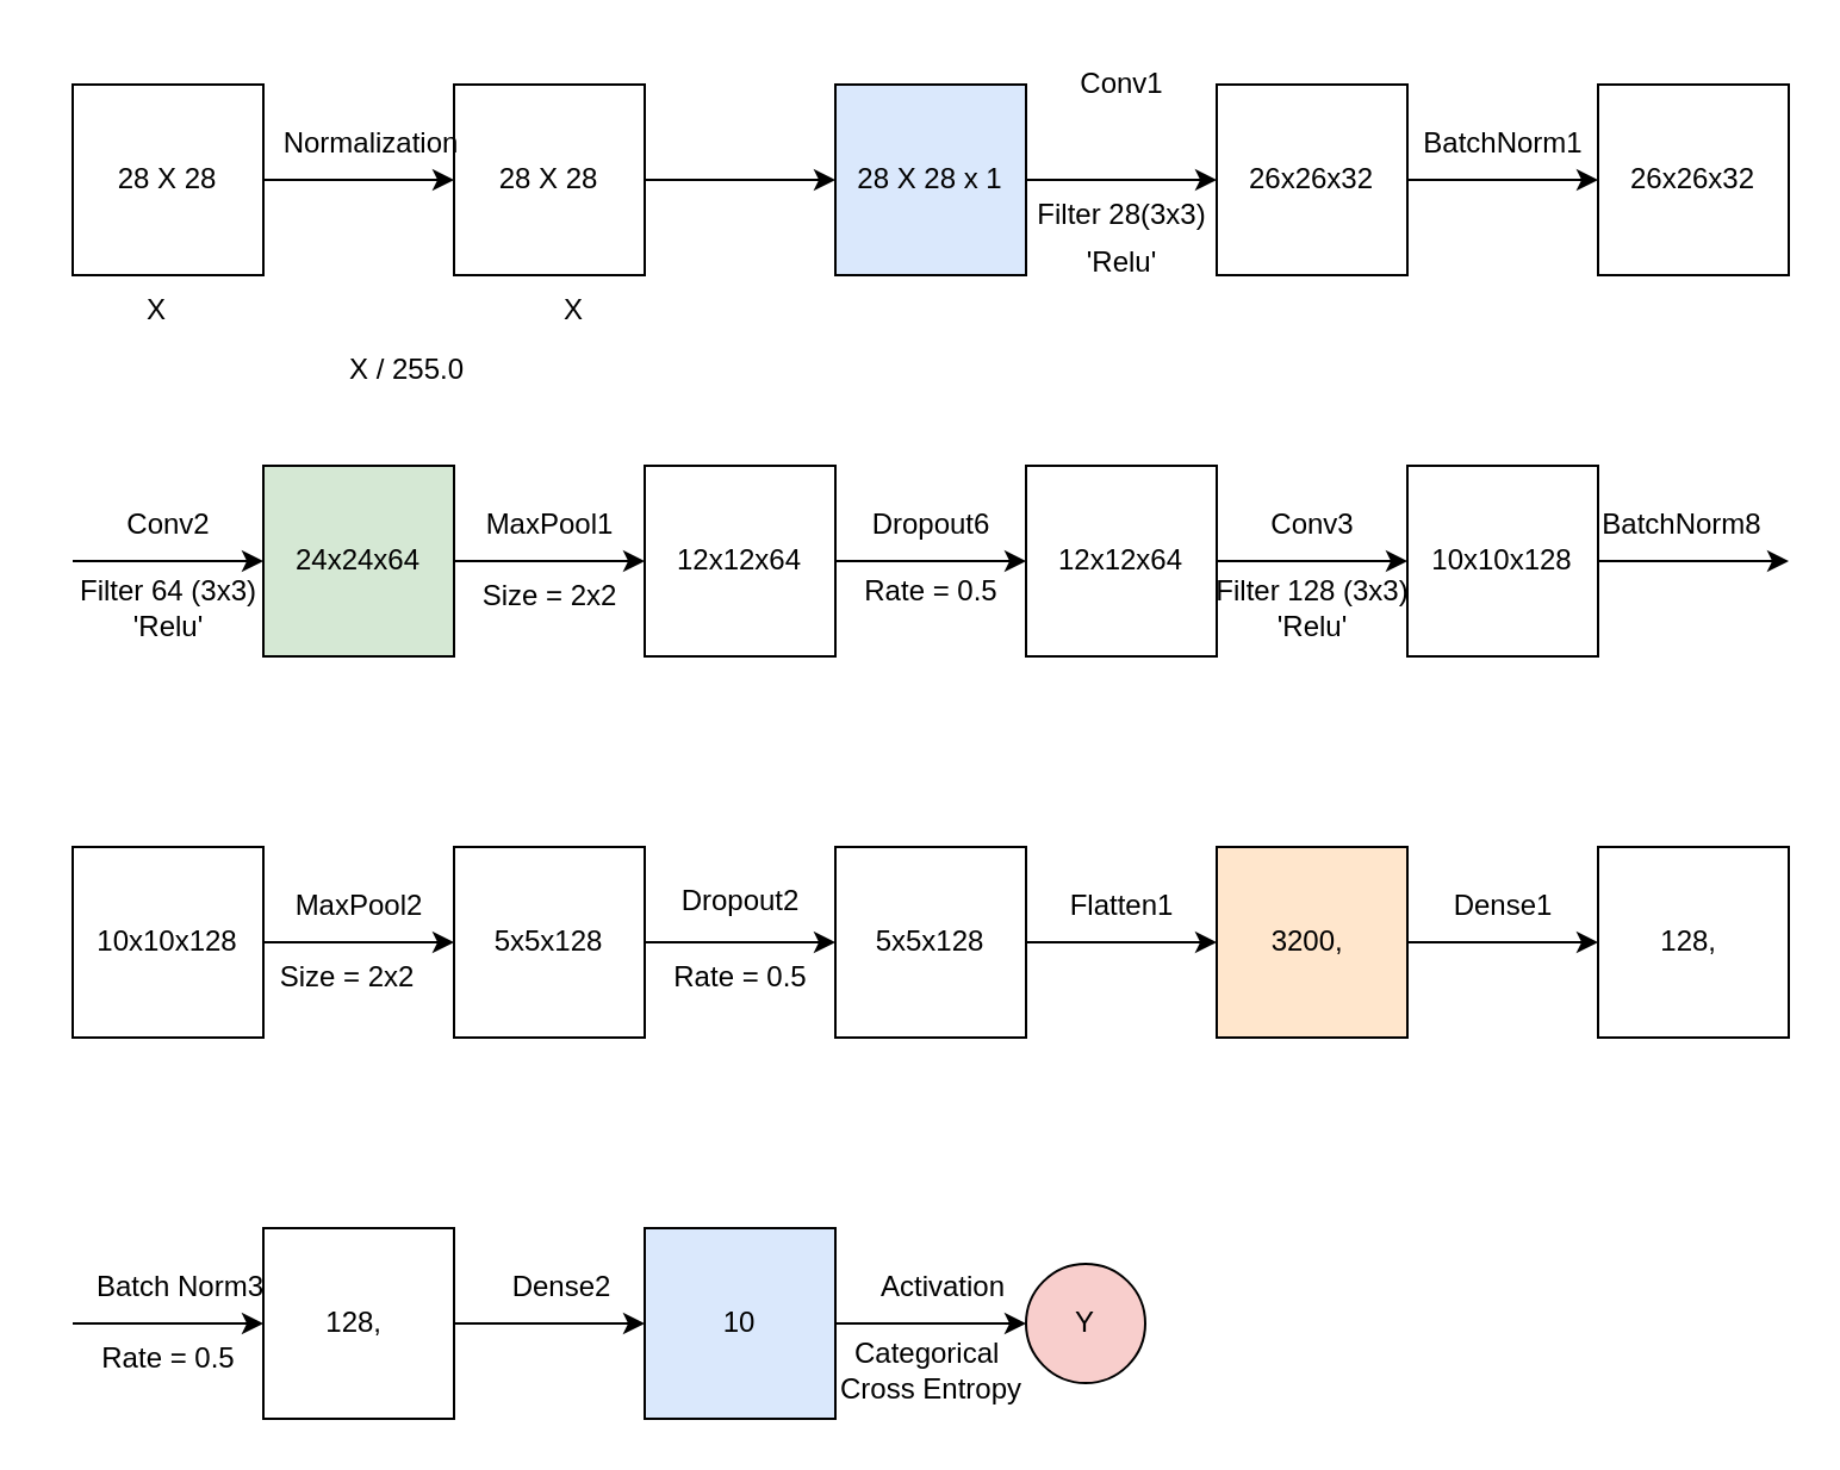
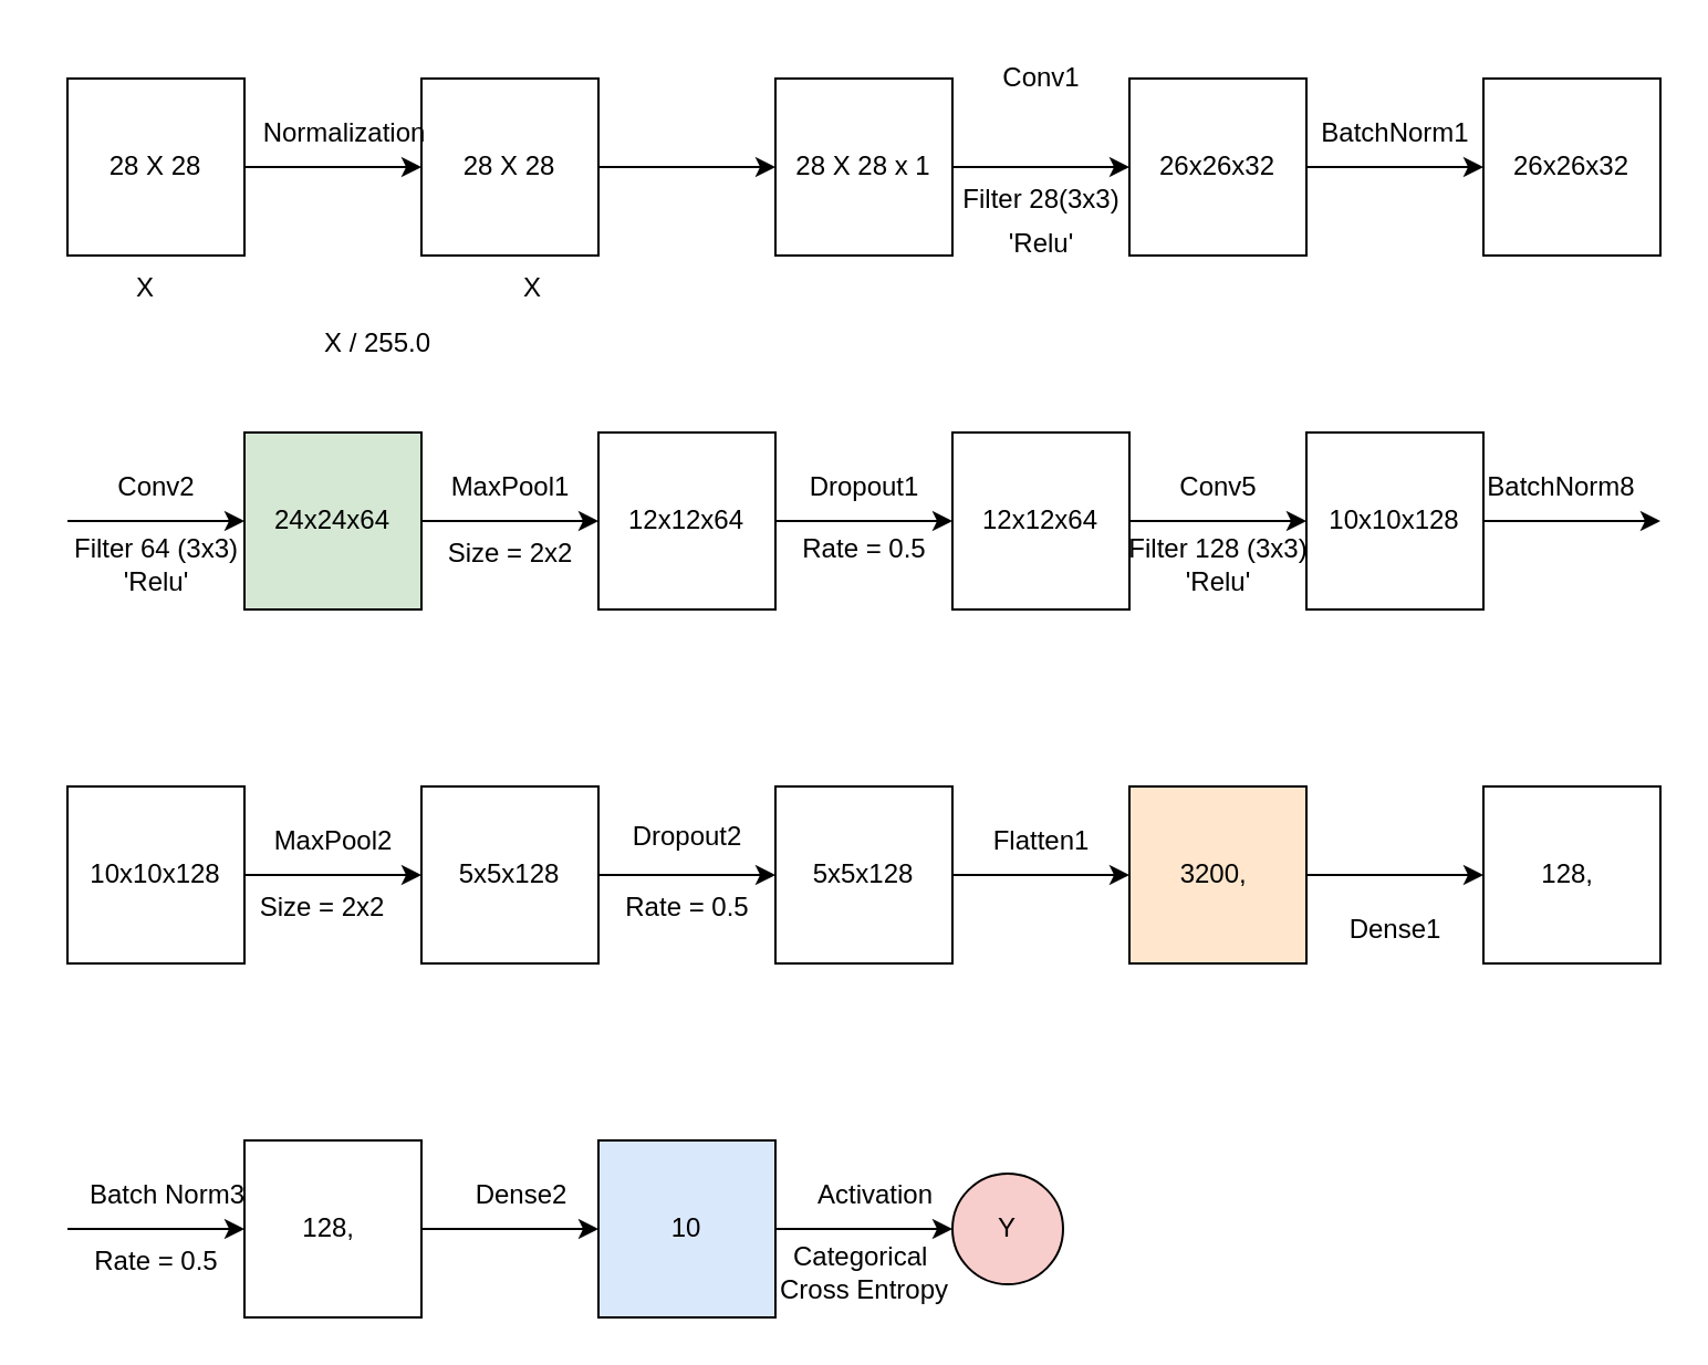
  <mxCell id="0" />
  <mxCell id="1" parent="0" />
  <mxCell id="2" value="28 X 28" style="whiteSpace=wrap;html=1;aspect=fixed;" vertex="1" parent="1"><mxGeometry x="30" y="35" width="80" height="80" as="geometry" /></mxCell>
  <mxCell id="3" value="28 X 28" style="whiteSpace=wrap;html=1;aspect=fixed;" vertex="1" parent="1"><mxGeometry x="190" y="35" width="80" height="80" as="geometry" /></mxCell>
  <mxCell id="4" value="" style="endArrow=classic;html=1;rounded=0;exitX=1;exitY=0.5;exitDx=0;exitDy=0;entryX=0;entryY=0.5;entryDx=0;entryDy=0;" edge="1" parent="1" source="2" target="3"><mxGeometry width="50" height="50" relative="1" as="geometry"><mxPoint x="660" y="245" as="sourcePoint" /><mxPoint x="710" y="195" as="targetPoint" /></mxGeometry></mxCell>
  <mxCell id="5" value="X" style="text;html=1;align=center;verticalAlign=middle;resizable=0;points=[];autosize=1;strokeColor=none;fillColor=none;" vertex="1" parent="1"><mxGeometry x="50" y="115" width="30" height="30" as="geometry" /></mxCell>
  <mxCell id="6" value="X / 255.0" style="text;html=1;align=center;verticalAlign=middle;resizable=0;points=[];autosize=1;strokeColor=none;fillColor=none;" vertex="1" parent="1"><mxGeometry x="135" y="140" width="70" height="30" as="geometry" /></mxCell>
  <mxCell id="7" value="Normalization" style="text;html=1;align=center;verticalAlign=middle;resizable=0;points=[];autosize=1;strokeColor=none;fillColor=none;" vertex="1" parent="1"><mxGeometry x="105" y="45" width="100" height="30" as="geometry" /></mxCell>
  <mxCell id="8" value="X" style="text;html=1;align=center;verticalAlign=middle;resizable=0;points=[];autosize=1;strokeColor=none;fillColor=none;" vertex="1" parent="1"><mxGeometry x="225" y="115" width="30" height="30" as="geometry" /></mxCell>
- <mxCell id="9" value="28 X 28 x 1" style="whiteSpace=wrap;html=1;aspect=fixed;fillColor=#dae8fc;" vertex="1" parent="1"><mxGeometry x="350" y="35" width="80" height="80" as="geometry" /></mxCell>
+ <mxCell id="9" value="28 X 28 x 1" style="whiteSpace=wrap;html=1;aspect=fixed;" vertex="1" parent="1"><mxGeometry x="350" y="35" width="80" height="80" as="geometry" /></mxCell>
  <mxCell id="10" value="" style="endArrow=classic;html=1;rounded=0;exitX=1;exitY=0.5;exitDx=0;exitDy=0;entryX=0;entryY=0.5;entryDx=0;entryDy=0;" edge="1" parent="1" source="3" target="9"><mxGeometry width="50" height="50" relative="1" as="geometry"><mxPoint x="660" y="245" as="sourcePoint" /><mxPoint x="710" y="195" as="targetPoint" /></mxGeometry></mxCell>
  <mxCell id="11" value="26x26x32" style="whiteSpace=wrap;html=1;aspect=fixed;" vertex="1" parent="1"><mxGeometry x="510" y="35" width="80" height="80" as="geometry" /></mxCell>
  <mxCell id="12" value="" style="endArrow=classic;html=1;rounded=0;exitX=1;exitY=0.5;exitDx=0;exitDy=0;entryX=0;entryY=0.5;entryDx=0;entryDy=0;" edge="1" parent="1" source="9" target="11"><mxGeometry width="50" height="50" relative="1" as="geometry"><mxPoint x="660" y="245" as="sourcePoint" /><mxPoint x="710" y="195" as="targetPoint" /></mxGeometry></mxCell>
  <mxCell id="13" value="Conv1" style="text;html=1;align=center;verticalAlign=middle;resizable=0;points=[];autosize=1;strokeColor=none;fillColor=none;" vertex="1" parent="1"><mxGeometry x="440" y="20" width="60" height="30" as="geometry" /></mxCell>
  <mxCell id="14" value="Filter 28(3x3)" style="text;html=1;align=center;verticalAlign=middle;resizable=0;points=[];autosize=1;strokeColor=none;fillColor=none;" vertex="1" parent="1"><mxGeometry x="425" y="75" width="90" height="30" as="geometry" /></mxCell>
  <mxCell id="15" value="'Relu'" style="text;html=1;align=center;verticalAlign=middle;resizable=0;points=[];autosize=1;strokeColor=none;fillColor=none;" vertex="1" parent="1"><mxGeometry x="445" y="95" width="50" height="30" as="geometry" /></mxCell>
  <mxCell id="16" value="26x26x32" style="whiteSpace=wrap;html=1;aspect=fixed;" vertex="1" parent="1"><mxGeometry x="670" y="35" width="80" height="80" as="geometry" /></mxCell>
  <mxCell id="17" value="" style="endArrow=classic;html=1;rounded=0;exitX=1;exitY=0.5;exitDx=0;exitDy=0;entryX=0;entryY=0.5;entryDx=0;entryDy=0;" edge="1" parent="1" source="11" target="16"><mxGeometry width="50" height="50" relative="1" as="geometry"><mxPoint x="660" y="245" as="sourcePoint" /><mxPoint x="710" y="195" as="targetPoint" /></mxGeometry></mxCell>
  <mxCell id="18" value="BatchNorm1" style="text;html=1;align=center;verticalAlign=middle;resizable=0;points=[];autosize=1;strokeColor=none;fillColor=none;" vertex="1" parent="1"><mxGeometry x="585" y="45" width="90" height="30" as="geometry" /></mxCell>
  <mxCell id="19" value="24x24x64" style="whiteSpace=wrap;html=1;aspect=fixed;fillColor=#d5e8d4;" vertex="1" parent="1"><mxGeometry x="110" y="195" width="80" height="80" as="geometry" /></mxCell>
  <mxCell id="20" value="" style="endArrow=classic;html=1;rounded=0;entryX=0;entryY=0.5;entryDx=0;entryDy=0;" edge="1" parent="1" target="19"><mxGeometry width="50" height="50" relative="1" as="geometry"><mxPoint x="30" y="235" as="sourcePoint" /><mxPoint x="710" y="195" as="targetPoint" /></mxGeometry></mxCell>
  <mxCell id="21" value="Conv2" style="text;html=1;align=center;verticalAlign=middle;resizable=0;points=[];autosize=1;strokeColor=none;fillColor=none;" vertex="1" parent="1"><mxGeometry x="40" y="205" width="60" height="30" as="geometry" /></mxCell>
  <mxCell id="22" value="Filter 64 (3x3)&lt;div&gt;'Relu'&lt;/div&gt;" style="text;html=1;align=center;verticalAlign=middle;resizable=0;points=[];autosize=1;strokeColor=none;fillColor=none;" vertex="1" parent="1"><mxGeometry x="20" y="235" width="100" height="40" as="geometry" /></mxCell>
  <mxCell id="23" value="" style="endArrow=classic;html=1;rounded=0;exitX=1;exitY=0.5;exitDx=0;exitDy=0;" edge="1" parent="1" source="19"><mxGeometry width="50" height="50" relative="1" as="geometry"><mxPoint x="660" y="245" as="sourcePoint" /><mxPoint x="270" y="235" as="targetPoint" /></mxGeometry></mxCell>
  <mxCell id="24" value="12x12x64" style="whiteSpace=wrap;html=1;aspect=fixed;" vertex="1" parent="1"><mxGeometry x="270" y="195" width="80" height="80" as="geometry" /></mxCell>
  <mxCell id="25" value="MaxPool1" style="text;html=1;align=center;verticalAlign=middle;resizable=0;points=[];autosize=1;strokeColor=none;fillColor=none;" vertex="1" parent="1"><mxGeometry x="190" y="205" width="80" height="30" as="geometry" /></mxCell>
  <mxCell id="26" value="Size = 2x2" style="text;html=1;align=center;verticalAlign=middle;resizable=0;points=[];autosize=1;strokeColor=none;fillColor=none;" vertex="1" parent="1"><mxGeometry x="190" y="235" width="80" height="30" as="geometry" /></mxCell>
  <mxCell id="27" value="" style="endArrow=classic;html=1;rounded=0;exitX=1;exitY=0.5;exitDx=0;exitDy=0;" edge="1" parent="1" source="24"><mxGeometry width="50" height="50" relative="1" as="geometry"><mxPoint x="660" y="245" as="sourcePoint" /><mxPoint x="430" y="235" as="targetPoint" /></mxGeometry></mxCell>
  <mxCell id="28" value="12x12x64" style="whiteSpace=wrap;html=1;aspect=fixed;" vertex="1" parent="1"><mxGeometry x="430" y="195" width="80" height="80" as="geometry" /></mxCell>
- <mxCell id="29" value="Dropout6" style="text;html=1;align=center;verticalAlign=middle;resizable=0;points=[];autosize=1;strokeColor=none;fillColor=none;" vertex="1" parent="1"><mxGeometry x="355" y="205" width="70" height="30" as="geometry" /></mxCell>
+ <mxCell id="29" value="Dropout1" style="text;html=1;align=center;verticalAlign=middle;resizable=0;points=[];autosize=1;strokeColor=none;fillColor=none;" vertex="1" parent="1"><mxGeometry x="355" y="205" width="70" height="30" as="geometry" /></mxCell>
  <mxCell id="30" value="Rate = 0.5" style="text;html=1;align=center;verticalAlign=middle;resizable=0;points=[];autosize=1;strokeColor=none;fillColor=none;" vertex="1" parent="1"><mxGeometry x="350" y="233" width="80" height="30" as="geometry" /></mxCell>
  <mxCell id="31" value="" style="edgeStyle=none;orthogonalLoop=1;jettySize=auto;html=1;rounded=0;exitX=1;exitY=0.5;exitDx=0;exitDy=0;" edge="1" parent="1" source="28"><mxGeometry width="100" relative="1" as="geometry"><mxPoint x="570" y="225" as="sourcePoint" /><mxPoint x="590" y="235" as="targetPoint" /><Array as="points" /></mxGeometry></mxCell>
  <mxCell id="32" value="10x10x128" style="whiteSpace=wrap;html=1;aspect=fixed;" vertex="1" parent="1"><mxGeometry x="590" y="195" width="80" height="80" as="geometry" /></mxCell>
- <mxCell id="33" value="Conv3" style="text;html=1;align=center;verticalAlign=middle;resizable=0;points=[];autosize=1;strokeColor=none;fillColor=none;" vertex="1" parent="1"><mxGeometry x="520" y="205" width="60" height="30" as="geometry" /></mxCell>
+ <mxCell id="33" value="Conv5" style="text;html=1;align=center;verticalAlign=middle;resizable=0;points=[];autosize=1;strokeColor=none;fillColor=none;" vertex="1" parent="1"><mxGeometry x="520" y="205" width="60" height="30" as="geometry" /></mxCell>
  <mxCell id="34" value="Filter 128 (3x3)&lt;div&gt;'Relu'&lt;/div&gt;" style="text;html=1;align=center;verticalAlign=middle;resizable=0;points=[];autosize=1;strokeColor=none;fillColor=none;" vertex="1" parent="1"><mxGeometry x="500" y="235" width="100" height="40" as="geometry" /></mxCell>
  <mxCell id="35" value="" style="edgeStyle=none;orthogonalLoop=1;jettySize=auto;html=1;rounded=0;exitX=1;exitY=0.5;exitDx=0;exitDy=0;" edge="1" parent="1" source="32"><mxGeometry width="100" relative="1" as="geometry"><mxPoint x="690" y="185" as="sourcePoint" /><mxPoint x="750" y="235" as="targetPoint" /><Array as="points" /></mxGeometry></mxCell>
  <mxCell id="36" value="10x10x128" style="whiteSpace=wrap;html=1;aspect=fixed;" vertex="1" parent="1"><mxGeometry x="30" y="355" width="80" height="80" as="geometry" /></mxCell>
  <mxCell id="37" value="BatchNorm8" style="text;html=1;align=center;verticalAlign=middle;resizable=0;points=[];autosize=1;strokeColor=none;fillColor=none;" vertex="1" parent="1"><mxGeometry x="660" y="205" width="90" height="30" as="geometry" /></mxCell>
  <mxCell id="38" value="" style="edgeStyle=none;orthogonalLoop=1;jettySize=auto;html=1;rounded=0;exitX=1;exitY=0.5;exitDx=0;exitDy=0;" edge="1" parent="1" source="36"><mxGeometry width="100" relative="1" as="geometry"><mxPoint x="130" y="375" as="sourcePoint" /><mxPoint x="190" y="395" as="targetPoint" /><Array as="points" /></mxGeometry></mxCell>
  <mxCell id="39" value="MaxPool2" style="text;html=1;align=center;verticalAlign=middle;resizable=0;points=[];autosize=1;strokeColor=none;fillColor=none;" vertex="1" parent="1"><mxGeometry x="110" y="365" width="80" height="30" as="geometry" /></mxCell>
  <mxCell id="40" value="Size = 2x2" style="text;html=1;align=center;verticalAlign=middle;resizable=0;points=[];autosize=1;strokeColor=none;fillColor=none;" vertex="1" parent="1"><mxGeometry x="105" y="395" width="80" height="30" as="geometry" /></mxCell>
  <mxCell id="41" value="5x5x128" style="whiteSpace=wrap;html=1;aspect=fixed;" vertex="1" parent="1"><mxGeometry x="190" y="355" width="80" height="80" as="geometry" /></mxCell>
  <mxCell id="42" value="" style="edgeStyle=none;orthogonalLoop=1;jettySize=auto;html=1;rounded=0;exitX=1;exitY=0.5;exitDx=0;exitDy=0;" edge="1" parent="1" source="41"><mxGeometry width="100" relative="1" as="geometry"><mxPoint x="330" y="385" as="sourcePoint" /><mxPoint x="350" y="395" as="targetPoint" /><Array as="points" /></mxGeometry></mxCell>
  <mxCell id="43" value="Dropout2&lt;div&gt;&lt;br&gt;&lt;/div&gt;" style="text;html=1;align=center;verticalAlign=middle;resizable=0;points=[];autosize=1;strokeColor=none;fillColor=none;" vertex="1" parent="1"><mxGeometry x="275" y="365" width="70" height="40" as="geometry" /></mxCell>
  <mxCell id="44" value="Rate = 0.5" style="text;html=1;align=center;verticalAlign=middle;resizable=0;points=[];autosize=1;strokeColor=none;fillColor=none;" vertex="1" parent="1"><mxGeometry x="270" y="395" width="80" height="30" as="geometry" /></mxCell>
  <mxCell id="45" value="5x5x128" style="whiteSpace=wrap;html=1;aspect=fixed;" vertex="1" parent="1"><mxGeometry x="350" y="355" width="80" height="80" as="geometry" /></mxCell>
  <mxCell id="46" value="" style="edgeStyle=none;orthogonalLoop=1;jettySize=auto;html=1;rounded=0;exitX=1;exitY=0.5;exitDx=0;exitDy=0;" edge="1" parent="1" source="45"><mxGeometry width="100" relative="1" as="geometry"><mxPoint x="460" y="395" as="sourcePoint" /><mxPoint x="510" y="395" as="targetPoint" /><Array as="points" /></mxGeometry></mxCell>
  <mxCell id="47" value="3200,&amp;nbsp;" style="whiteSpace=wrap;html=1;aspect=fixed;fillColor=#ffe6cc;" vertex="1" parent="1"><mxGeometry x="510" y="355" width="80" height="80" as="geometry" /></mxCell>
  <mxCell id="48" value="Flatten1" style="text;html=1;align=center;verticalAlign=middle;resizable=0;points=[];autosize=1;strokeColor=none;fillColor=none;" vertex="1" parent="1"><mxGeometry x="435" y="365" width="70" height="30" as="geometry" /></mxCell>
- <mxCell id="49" value="Dense1" style="text;html=1;align=center;verticalAlign=middle;resizable=0;points=[];autosize=1;strokeColor=none;fillColor=none;" vertex="1" parent="1"><mxGeometry x="600" y="365" width="60" height="30" as="geometry" /></mxCell>
+ <mxCell id="49" value="Dense1" style="text;html=1;align=center;verticalAlign=middle;resizable=0;points=[];autosize=1;strokeColor=none;fillColor=none;" vertex="1" parent="1"><mxGeometry x="600" y="405" width="60" height="30" as="geometry" /></mxCell>
  <mxCell id="50" value="128,&amp;nbsp;" style="whiteSpace=wrap;html=1;aspect=fixed;" vertex="1" parent="1"><mxGeometry x="670" y="355" width="80" height="80" as="geometry" /></mxCell>
  <mxCell id="51" value="" style="edgeStyle=none;orthogonalLoop=1;jettySize=auto;html=1;rounded=0;exitX=1;exitY=0.5;exitDx=0;exitDy=0;entryX=0;entryY=0.5;entryDx=0;entryDy=0;" edge="1" parent="1" source="47" target="50"><mxGeometry width="100" relative="1" as="geometry"><mxPoint x="580" y="415" as="sourcePoint" /><mxPoint x="680" y="415" as="targetPoint" /><Array as="points" /></mxGeometry></mxCell>
  <mxCell id="52" value="" style="edgeStyle=none;orthogonalLoop=1;jettySize=auto;html=1;rounded=0;entryX=0;entryY=0.5;entryDx=0;entryDy=0;" edge="1" parent="1" target="53"><mxGeometry width="100" relative="1" as="geometry"><mxPoint x="30" y="555" as="sourcePoint" /><mxPoint x="110" y="515" as="targetPoint" /><Array as="points" /></mxGeometry></mxCell>
  <mxCell id="53" value="128,&amp;nbsp;" style="whiteSpace=wrap;html=1;aspect=fixed;" vertex="1" parent="1"><mxGeometry x="110" y="515" width="80" height="80" as="geometry" /></mxCell>
  <mxCell id="54" value="Batch Norm3" style="text;html=1;align=center;verticalAlign=middle;resizable=0;points=[];autosize=1;strokeColor=none;fillColor=none;" vertex="1" parent="1"><mxGeometry x="30" y="525" width="90" height="30" as="geometry" /></mxCell>
  <mxCell id="55" value="Rate = 0.5" style="text;html=1;align=center;verticalAlign=middle;resizable=0;points=[];autosize=1;strokeColor=none;fillColor=none;" vertex="1" parent="1"><mxGeometry x="30" y="555" width="80" height="30" as="geometry" /></mxCell>
  <mxCell id="56" value="" style="edgeStyle=none;orthogonalLoop=1;jettySize=auto;html=1;rounded=0;exitX=1;exitY=0.5;exitDx=0;exitDy=0;" edge="1" parent="1" source="53"><mxGeometry width="100" relative="1" as="geometry"><mxPoint x="260" y="625" as="sourcePoint" /><mxPoint x="270" y="555" as="targetPoint" /><Array as="points" /></mxGeometry></mxCell>
  <mxCell id="57" value="10" style="whiteSpace=wrap;html=1;aspect=fixed;fillColor=#dae8fc;" vertex="1" parent="1"><mxGeometry x="270" y="515" width="80" height="80" as="geometry" /></mxCell>
  <mxCell id="58" value="Dense2" style="text;html=1;align=center;verticalAlign=middle;resizable=0;points=[];autosize=1;strokeColor=none;fillColor=none;" vertex="1" parent="1"><mxGeometry x="205" y="525" width="60" height="30" as="geometry" /></mxCell>
  <mxCell id="59" value="Activation" style="text;html=1;align=center;verticalAlign=middle;resizable=0;points=[];autosize=1;strokeColor=none;fillColor=none;" vertex="1" parent="1"><mxGeometry x="355" y="525" width="80" height="30" as="geometry" /></mxCell>
  <mxCell id="60" value="" style="edgeStyle=none;orthogonalLoop=1;jettySize=auto;html=1;rounded=0;exitX=1;exitY=0.5;exitDx=0;exitDy=0;" edge="1" parent="1" source="57"><mxGeometry width="100" relative="1" as="geometry"><mxPoint x="390" y="585" as="sourcePoint" /><mxPoint x="430" y="555" as="targetPoint" /><Array as="points" /></mxGeometry></mxCell>
  <mxCell id="61" value="Categorical&amp;nbsp;&lt;div&gt;Cross Entropy&lt;/div&gt;" style="text;html=1;align=center;verticalAlign=middle;resizable=0;points=[];autosize=1;strokeColor=none;fillColor=none;" vertex="1" parent="1"><mxGeometry x="340" y="555" width="100" height="40" as="geometry" /></mxCell>
  <mxCell id="62" value="Y" style="ellipse;whiteSpace=wrap;html=1;aspect=fixed;fillColor=#f8cecc;" vertex="1" parent="1"><mxGeometry x="430" y="530" width="50" height="50" as="geometry" /></mxCell>
